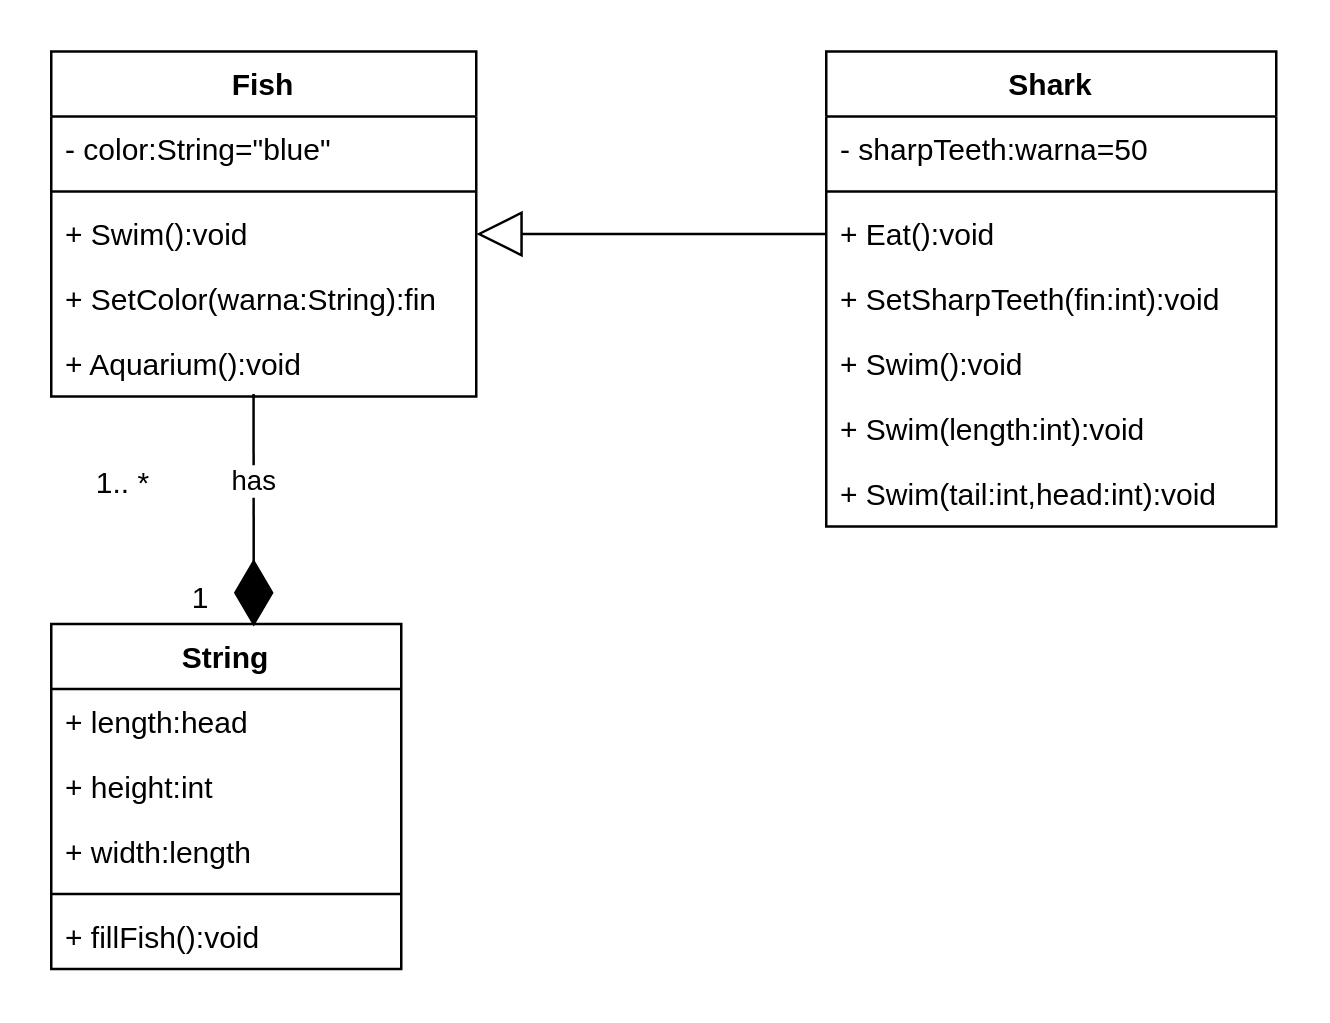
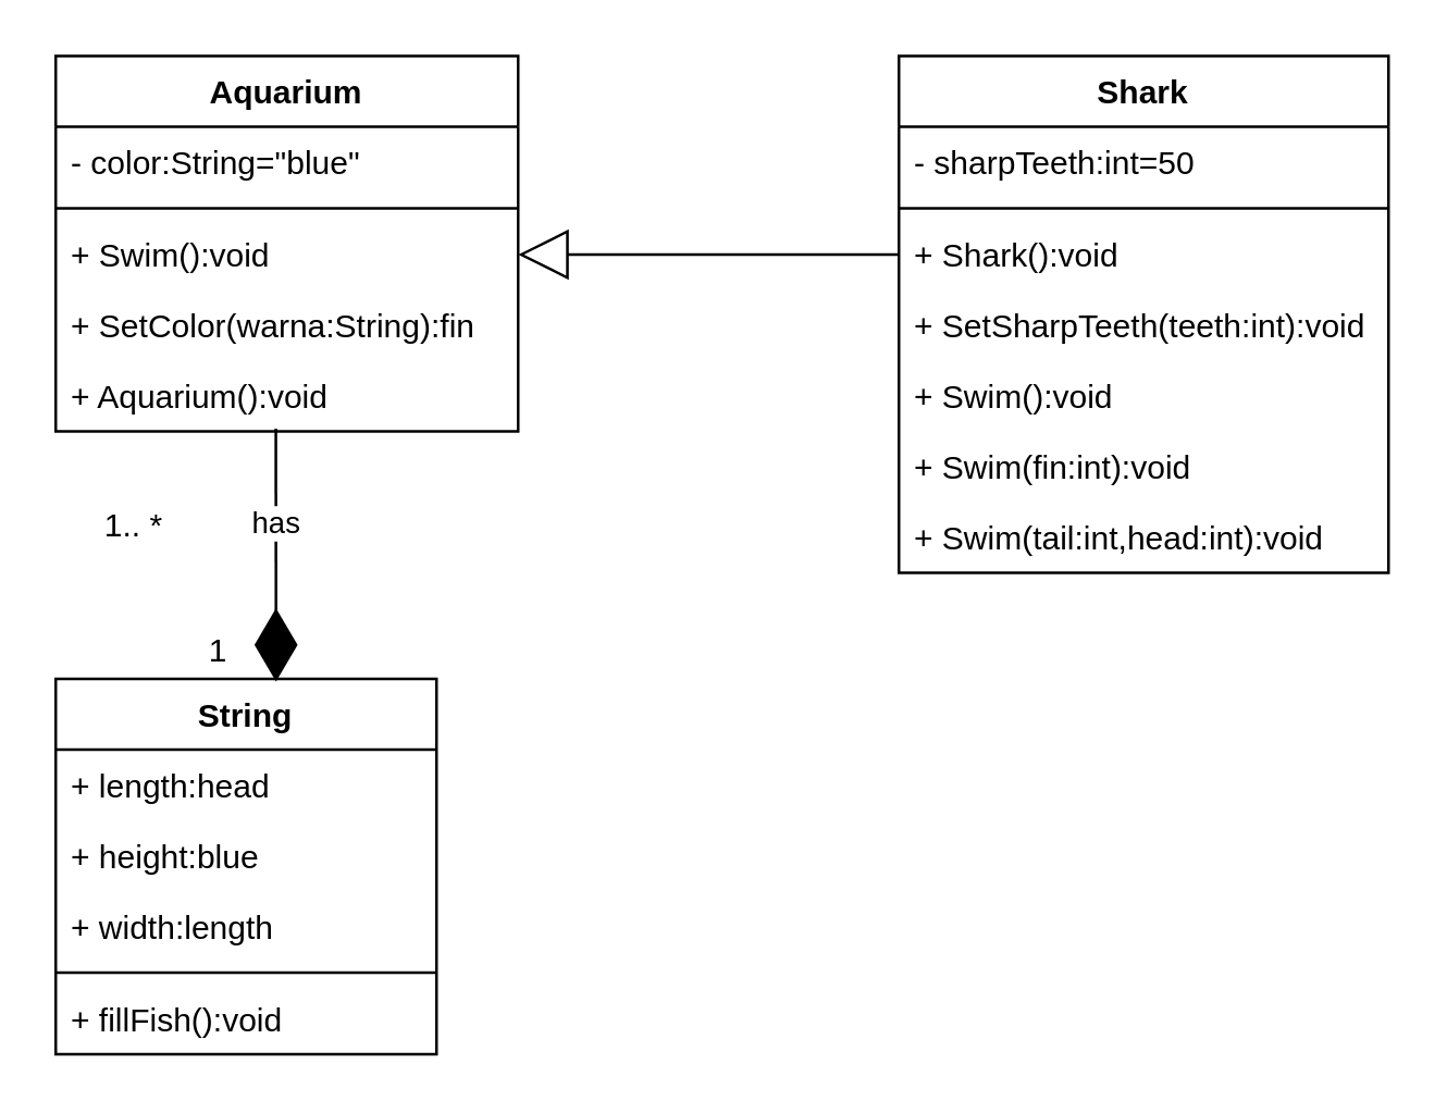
  <mxCell id="0" />
  <mxCell id="1" parent="0" />
- <mxCell id="2" value="Fish" style="swimlane;fontStyle=1;childLayout=stackLayout;horizontal=1;startSize=26;fillColor=none;horizontalStack=0;resizeParent=1;resizeParentMax=0;resizeLast=0;collapsible=1;marginBottom=0;" vertex="1" parent="1"><mxGeometry x="20" y="20" width="170" height="138" as="geometry" /></mxCell>
+ <mxCell id="2" value="Aquarium" style="swimlane;fontStyle=1;childLayout=stackLayout;horizontal=1;startSize=26;fillColor=none;horizontalStack=0;resizeParent=1;resizeParentMax=0;resizeLast=0;collapsible=1;marginBottom=0;" vertex="1" parent="1"><mxGeometry x="20" y="20" width="170" height="138" as="geometry" /></mxCell>
  <mxCell id="3" value="- color:String=&quot;blue&quot;" style="text;strokeColor=none;fillColor=none;align=left;verticalAlign=top;spacingLeft=4;spacingRight=4;overflow=hidden;rotatable=0;points=[[0,0.5],[1,0.5]];portConstraint=eastwest;" vertex="1" parent="2"><mxGeometry y="26" width="170" height="26" as="geometry" /></mxCell>
  <mxCell id="4" value="" style="line;strokeWidth=1;fillColor=none;align=left;verticalAlign=middle;spacingTop=-1;spacingLeft=3;spacingRight=3;rotatable=0;labelPosition=right;points=[];portConstraint=eastwest;" vertex="1" parent="2"><mxGeometry y="52" width="170" height="8" as="geometry" /></mxCell>
  <mxCell id="5" value="+ Swim():void" style="text;strokeColor=none;fillColor=none;align=left;verticalAlign=top;spacingLeft=4;spacingRight=4;overflow=hidden;rotatable=0;points=[[0,0.5],[1,0.5]];portConstraint=eastwest;" vertex="1" parent="2"><mxGeometry y="60" width="170" height="26" as="geometry" /></mxCell>
  <mxCell id="6" value="+ SetColor(warna:String):fin" style="text;strokeColor=none;fillColor=none;align=left;verticalAlign=top;spacingLeft=4;spacingRight=4;overflow=hidden;rotatable=0;points=[[0,0.5],[1,0.5]];portConstraint=eastwest;" vertex="1" parent="2"><mxGeometry y="86" width="170" height="26" as="geometry" /></mxCell>
  <mxCell id="7" value="+ Aquarium():void" style="text;strokeColor=none;fillColor=none;align=left;verticalAlign=top;spacingLeft=4;spacingRight=4;overflow=hidden;rotatable=0;points=[[0,0.5],[1,0.5]];portConstraint=eastwest;" vertex="1" parent="2"><mxGeometry y="112" width="170" height="26" as="geometry" /></mxCell>
  <mxCell id="8" value="String" style="swimlane;fontStyle=1;childLayout=stackLayout;horizontal=1;startSize=26;fillColor=none;horizontalStack=0;resizeParent=1;resizeParentMax=0;resizeLast=0;collapsible=1;marginBottom=0;" vertex="1" parent="1"><mxGeometry x="20" y="249" width="140" height="138" as="geometry" /></mxCell>
  <mxCell id="9" value="+ length:head" style="text;strokeColor=none;fillColor=none;align=left;verticalAlign=top;spacingLeft=4;spacingRight=4;overflow=hidden;rotatable=0;points=[[0,0.5],[1,0.5]];portConstraint=eastwest;" vertex="1" parent="8"><mxGeometry y="26" width="140" height="26" as="geometry" /></mxCell>
- <mxCell id="10" value="+ height:int" style="text;strokeColor=none;fillColor=none;align=left;verticalAlign=top;spacingLeft=4;spacingRight=4;overflow=hidden;rotatable=0;points=[[0,0.5],[1,0.5]];portConstraint=eastwest;" vertex="1" parent="8"><mxGeometry y="52" width="140" height="26" as="geometry" /></mxCell>
+ <mxCell id="10" value="+ height:blue" style="text;strokeColor=none;fillColor=none;align=left;verticalAlign=top;spacingLeft=4;spacingRight=4;overflow=hidden;rotatable=0;points=[[0,0.5],[1,0.5]];portConstraint=eastwest;" vertex="1" parent="8"><mxGeometry y="52" width="140" height="26" as="geometry" /></mxCell>
  <mxCell id="11" value="+ width:length" style="text;strokeColor=none;fillColor=none;align=left;verticalAlign=top;spacingLeft=4;spacingRight=4;overflow=hidden;rotatable=0;points=[[0,0.5],[1,0.5]];portConstraint=eastwest;" vertex="1" parent="8"><mxGeometry y="78" width="140" height="26" as="geometry" /></mxCell>
  <mxCell id="12" value="" style="line;strokeWidth=1;fillColor=none;align=left;verticalAlign=middle;spacingTop=-1;spacingLeft=3;spacingRight=3;rotatable=0;labelPosition=right;points=[];portConstraint=eastwest;" vertex="1" parent="8"><mxGeometry y="104" width="140" height="8" as="geometry" /></mxCell>
  <mxCell id="13" value="+ fillFish():void" style="text;strokeColor=none;fillColor=none;align=left;verticalAlign=top;spacingLeft=4;spacingRight=4;overflow=hidden;rotatable=0;points=[[0,0.5],[1,0.5]];portConstraint=eastwest;" vertex="1" parent="8"><mxGeometry y="112" width="140" height="26" as="geometry" /></mxCell>
  <mxCell id="14" value="Shark" style="swimlane;fontStyle=1;childLayout=stackLayout;horizontal=1;startSize=26;fillColor=none;horizontalStack=0;resizeParent=1;resizeParentMax=0;resizeLast=0;collapsible=1;marginBottom=0;" vertex="1" parent="1"><mxGeometry x="330" y="20" width="180" height="190" as="geometry" /></mxCell>
- <mxCell id="15" value="- sharpTeeth:warna=50" style="text;strokeColor=none;fillColor=none;align=left;verticalAlign=top;spacingLeft=4;spacingRight=4;overflow=hidden;rotatable=0;points=[[0,0.5],[1,0.5]];portConstraint=eastwest;" vertex="1" parent="14"><mxGeometry y="26" width="180" height="26" as="geometry" /></mxCell>
+ <mxCell id="15" value="- sharpTeeth:int=50" style="text;strokeColor=none;fillColor=none;align=left;verticalAlign=top;spacingLeft=4;spacingRight=4;overflow=hidden;rotatable=0;points=[[0,0.5],[1,0.5]];portConstraint=eastwest;" vertex="1" parent="14"><mxGeometry y="26" width="180" height="26" as="geometry" /></mxCell>
  <mxCell id="16" value="" style="line;strokeWidth=1;fillColor=none;align=left;verticalAlign=middle;spacingTop=-1;spacingLeft=3;spacingRight=3;rotatable=0;labelPosition=right;points=[];portConstraint=eastwest;" vertex="1" parent="14"><mxGeometry y="52" width="180" height="8" as="geometry" /></mxCell>
- <mxCell id="17" value="+ Eat():void" style="text;strokeColor=none;fillColor=none;align=left;verticalAlign=top;spacingLeft=4;spacingRight=4;overflow=hidden;rotatable=0;points=[[0,0.5],[1,0.5]];portConstraint=eastwest;" vertex="1" parent="14"><mxGeometry y="60" width="180" height="26" as="geometry" /></mxCell>
- <mxCell id="18" value="+ SetSharpTeeth(fin:int):void" style="text;strokeColor=none;fillColor=none;align=left;verticalAlign=top;spacingLeft=4;spacingRight=4;overflow=hidden;rotatable=0;points=[[0,0.5],[1,0.5]];portConstraint=eastwest;" vertex="1" parent="14"><mxGeometry y="86" width="180" height="26" as="geometry" /></mxCell>
+ <mxCell id="17" value="+ Shark():void" style="text;strokeColor=none;fillColor=none;align=left;verticalAlign=top;spacingLeft=4;spacingRight=4;overflow=hidden;rotatable=0;points=[[0,0.5],[1,0.5]];portConstraint=eastwest;" vertex="1" parent="14"><mxGeometry y="60" width="180" height="26" as="geometry" /></mxCell>
+ <mxCell id="18" value="+ SetSharpTeeth(teeth:int):void" style="text;strokeColor=none;fillColor=none;align=left;verticalAlign=top;spacingLeft=4;spacingRight=4;overflow=hidden;rotatable=0;points=[[0,0.5],[1,0.5]];portConstraint=eastwest;" vertex="1" parent="14"><mxGeometry y="86" width="180" height="26" as="geometry" /></mxCell>
  <mxCell id="19" value="+ Swim():void" style="text;strokeColor=none;fillColor=none;align=left;verticalAlign=top;spacingLeft=4;spacingRight=4;overflow=hidden;rotatable=0;points=[[0,0.5],[1,0.5]];portConstraint=eastwest;" vertex="1" parent="14"><mxGeometry y="112" width="180" height="26" as="geometry" /></mxCell>
- <mxCell id="20" value="+ Swim(length:int):void" style="text;strokeColor=none;fillColor=none;align=left;verticalAlign=top;spacingLeft=4;spacingRight=4;overflow=hidden;rotatable=0;points=[[0,0.5],[1,0.5]];portConstraint=eastwest;" vertex="1" parent="14"><mxGeometry y="138" width="180" height="26" as="geometry" /></mxCell>
+ <mxCell id="20" value="+ Swim(fin:int):void" style="text;strokeColor=none;fillColor=none;align=left;verticalAlign=top;spacingLeft=4;spacingRight=4;overflow=hidden;rotatable=0;points=[[0,0.5],[1,0.5]];portConstraint=eastwest;" vertex="1" parent="14"><mxGeometry y="138" width="180" height="26" as="geometry" /></mxCell>
  <mxCell id="21" value="+ Swim(tail:int,head:int):void" style="text;strokeColor=none;fillColor=none;align=left;verticalAlign=top;spacingLeft=4;spacingRight=4;overflow=hidden;rotatable=0;points=[[0,0.5],[1,0.5]];portConstraint=eastwest;" vertex="1" parent="14"><mxGeometry y="164" width="180" height="26" as="geometry" /></mxCell>
  <mxCell id="22" value="" style="endArrow=diamondThin;endFill=1;endSize=24;html=1;exitX=0.476;exitY=0.962;exitDx=0;exitDy=0;exitPerimeter=0;" edge="1" parent="1" source="7"><mxGeometry width="160" relative="1" as="geometry"><mxPoint x="160" y="220" as="sourcePoint" /><mxPoint x="101" y="250" as="targetPoint" /></mxGeometry></mxCell>
  <mxCell id="23" value="has" style="edgeLabel;html=1;align=center;verticalAlign=middle;resizable=0;points=[];" vertex="1" connectable="0" parent="22"><mxGeometry x="-0.268" relative="1" as="geometry"><mxPoint as="offset" /></mxGeometry></mxCell>
  <mxCell id="24" value="" style="endArrow=block;endSize=16;endFill=0;html=1;entryX=1;entryY=0.5;entryDx=0;entryDy=0;exitX=0;exitY=0.5;exitDx=0;exitDy=0;" edge="1" parent="1" source="17" target="5"><mxGeometry width="160" relative="1" as="geometry"><mxPoint x="160" y="220" as="sourcePoint" /><mxPoint x="320" y="220" as="targetPoint" /></mxGeometry></mxCell>
  <mxCell id="25" value="1.. *" style="text;html=1;strokeColor=none;fillColor=none;align=center;verticalAlign=middle;whiteSpace=wrap;rounded=0;" vertex="1" parent="1"><mxGeometry x="29" y="183" width="40" height="20" as="geometry" /></mxCell>
  <mxCell id="26" value="1" style="text;html=1;strokeColor=none;fillColor=none;align=center;verticalAlign=middle;whiteSpace=wrap;rounded=0;" vertex="1" parent="1"><mxGeometry x="60" y="229" width="40" height="20" as="geometry" /></mxCell>
